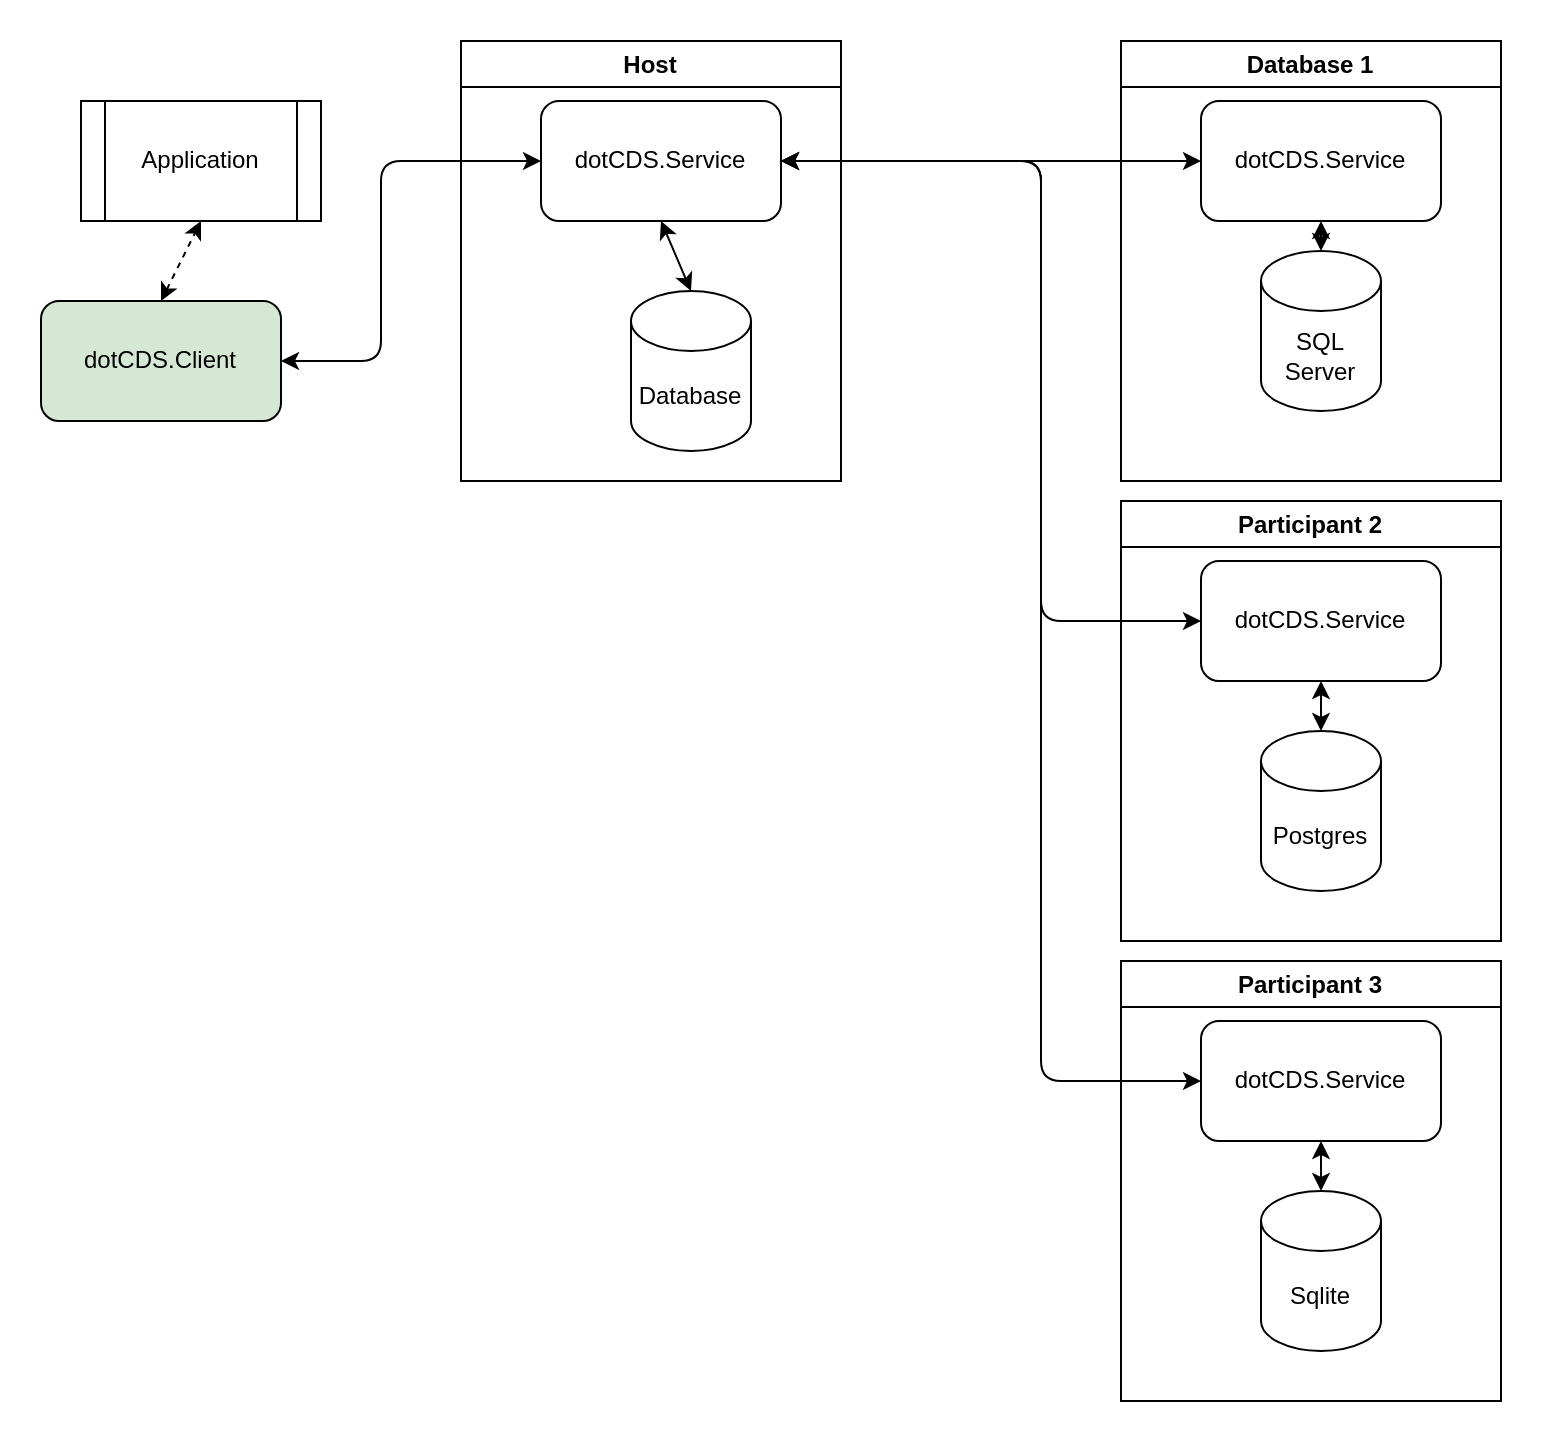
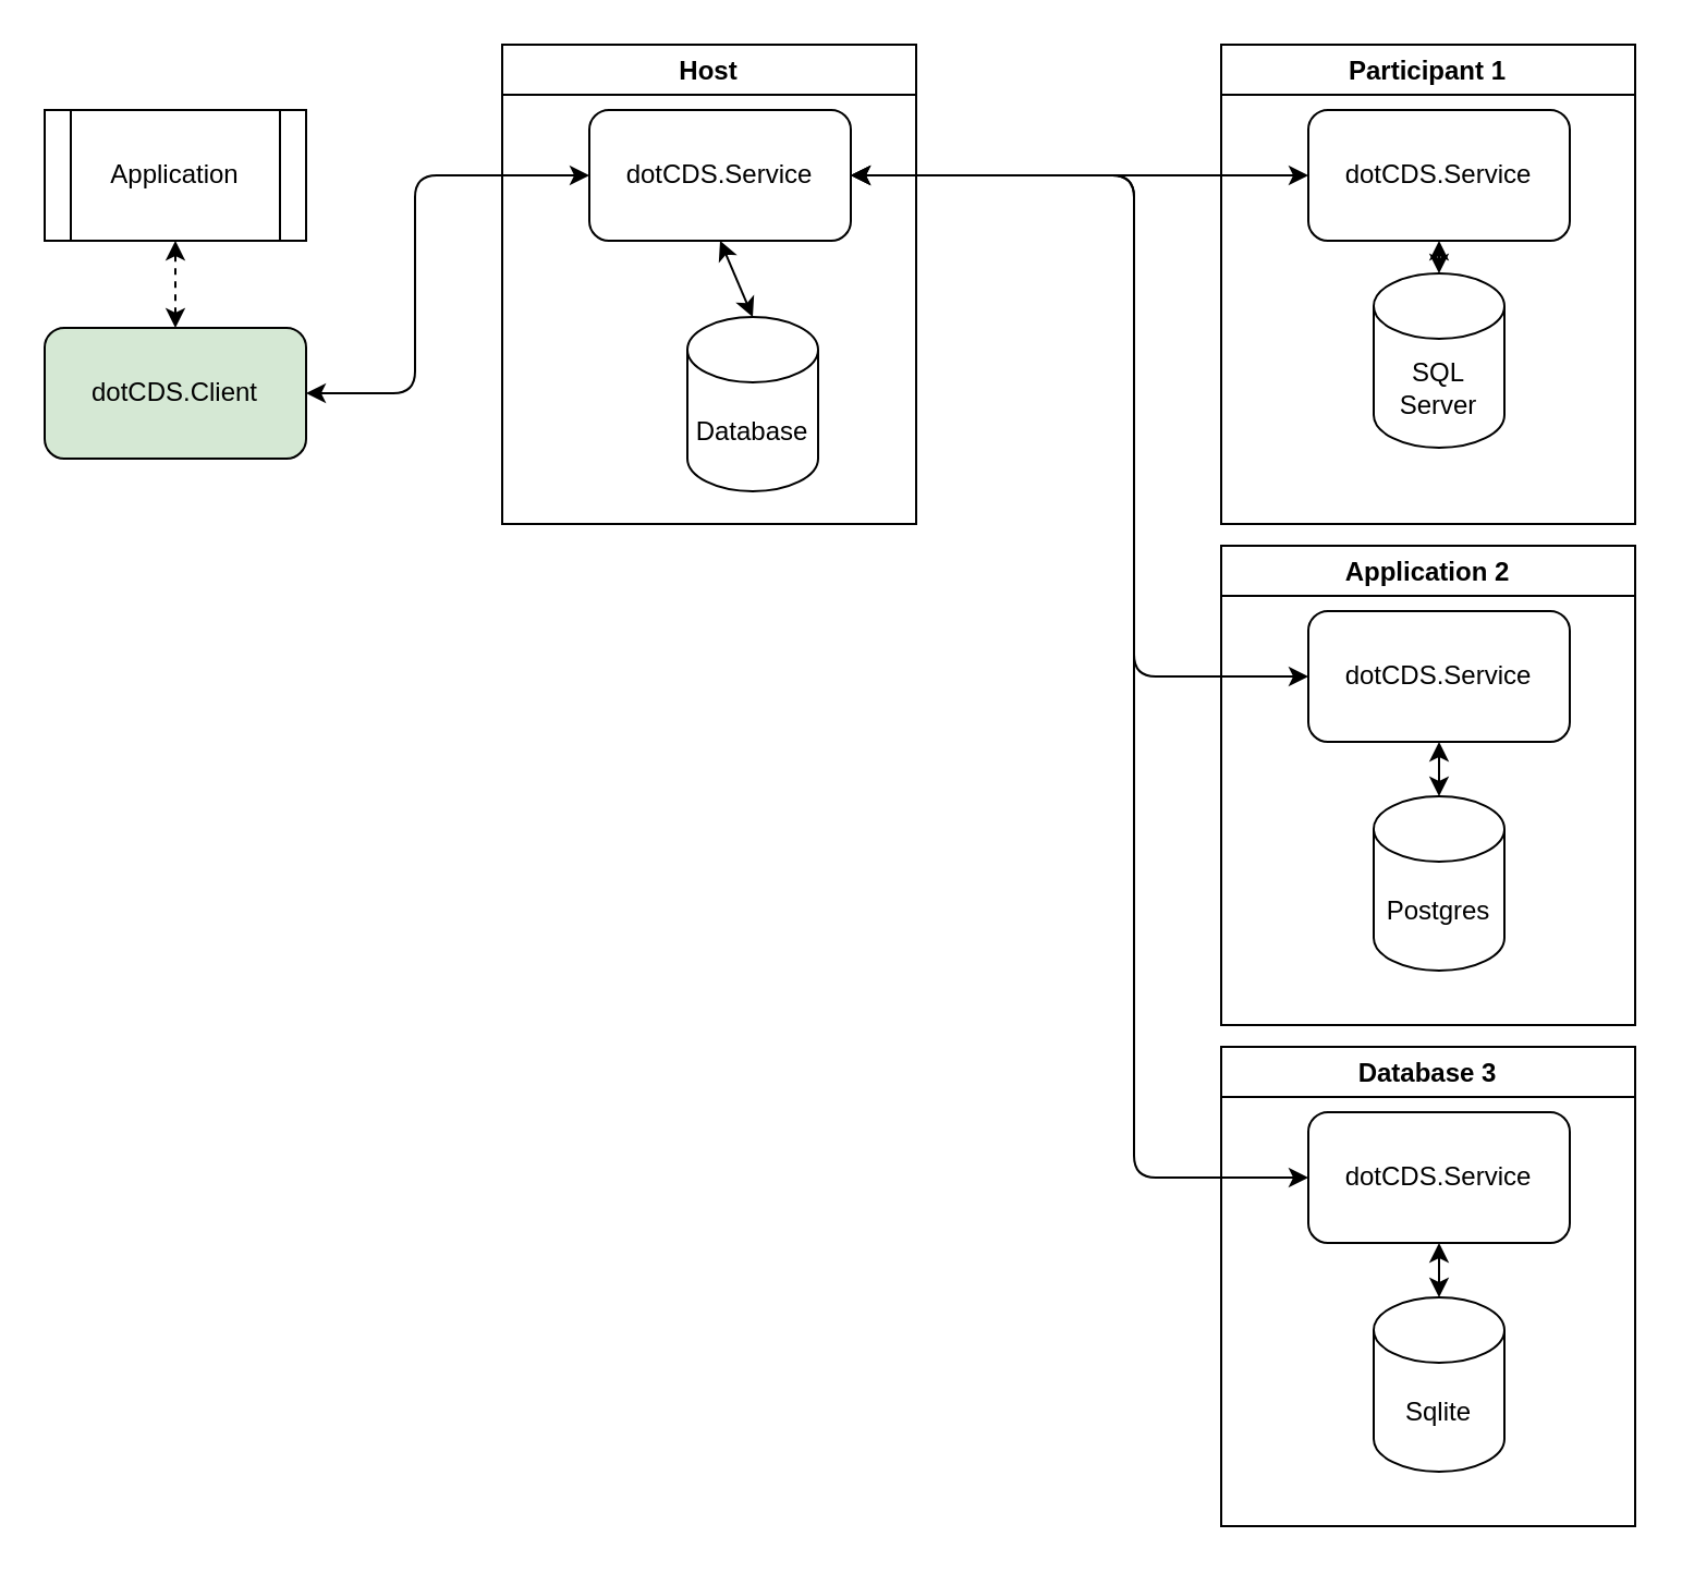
  <mxCell id="0" />
  <mxCell id="1" parent="0" />
- <mxCell id="2" value="Database 1" style="swimlane;" vertex="1" parent="1"><mxGeometry x="560" y="20" width="190" height="220" as="geometry" /></mxCell>
+ <mxCell id="2" value="Participant 1" style="swimlane;" vertex="1" parent="1"><mxGeometry x="560" y="20" width="190" height="220" as="geometry" /></mxCell>
  <mxCell id="3" value="" style="group" vertex="1" connectable="0" parent="2"><mxGeometry x="40" y="30" width="120" height="180" as="geometry" /></mxCell>
  <mxCell id="4" value="dotCDS.Service" style="rounded=1;whiteSpace=wrap;html=1;" vertex="1" parent="3"><mxGeometry width="120" height="60" as="geometry" /></mxCell>
  <mxCell id="5" value="SQL Server" style="shape=cylinder3;whiteSpace=wrap;html=1;boundedLbl=1;backgroundOutline=1;size=15;" vertex="1" parent="3"><mxGeometry x="30" y="75" width="60" height="80" as="geometry" /></mxCell>
  <mxCell id="6" value="" style="endArrow=classic;startArrow=classic;html=1;entryX=0.5;entryY=1;entryDx=0;entryDy=0;exitX=0.5;exitY=0;exitDx=0;exitDy=0;exitPerimeter=0;" edge="1" parent="3" source="5" target="4"><mxGeometry width="50" height="50" relative="1" as="geometry"><mxPoint x="-30" y="120" as="sourcePoint" /><mxPoint x="20" y="70" as="targetPoint" /></mxGeometry></mxCell>
- <mxCell id="7" value="Participant 2" style="swimlane;" vertex="1" parent="1"><mxGeometry x="560" y="250" width="190" height="220" as="geometry" /></mxCell>
+ <mxCell id="7" value="Application 2" style="swimlane;" vertex="1" parent="1"><mxGeometry x="560" y="250" width="190" height="220" as="geometry" /></mxCell>
  <mxCell id="8" value="" style="group" vertex="1" connectable="0" parent="7"><mxGeometry x="40" y="30" width="120" height="180" as="geometry" /></mxCell>
  <mxCell id="9" value="dotCDS.Service" style="rounded=1;whiteSpace=wrap;html=1;" vertex="1" parent="8"><mxGeometry width="120" height="60" as="geometry" /></mxCell>
  <mxCell id="10" value="Postgres" style="shape=cylinder3;whiteSpace=wrap;html=1;boundedLbl=1;backgroundOutline=1;size=15;" vertex="1" parent="8"><mxGeometry x="30" y="85" width="60" height="80" as="geometry" /></mxCell>
  <mxCell id="11" value="" style="endArrow=classic;startArrow=classic;html=1;entryX=0.5;entryY=1;entryDx=0;entryDy=0;exitX=0.5;exitY=0;exitDx=0;exitDy=0;exitPerimeter=0;" edge="1" parent="8" source="10" target="9"><mxGeometry width="50" height="50" relative="1" as="geometry"><mxPoint x="-30" y="120" as="sourcePoint" /><mxPoint x="20" y="70" as="targetPoint" /></mxGeometry></mxCell>
  <mxCell id="12" value="Host" style="swimlane;" vertex="1" parent="1"><mxGeometry x="230" y="20" width="190" height="220" as="geometry" /></mxCell>
  <mxCell id="13" value="" style="group" vertex="1" connectable="0" parent="12"><mxGeometry x="40" y="30" width="120" height="180" as="geometry" /></mxCell>
  <mxCell id="14" value="dotCDS.Service" style="rounded=1;whiteSpace=wrap;html=1;" vertex="1" parent="13"><mxGeometry width="120" height="60" as="geometry" /></mxCell>
  <mxCell id="15" value="Database" style="shape=cylinder3;whiteSpace=wrap;html=1;boundedLbl=1;backgroundOutline=1;size=15;" vertex="1" parent="13"><mxGeometry x="45" y="95" width="60" height="80" as="geometry" /></mxCell>
  <mxCell id="16" value="" style="endArrow=classic;startArrow=classic;html=1;entryX=0.5;entryY=1;entryDx=0;entryDy=0;exitX=0.5;exitY=0;exitDx=0;exitDy=0;exitPerimeter=0;" edge="1" parent="13" source="15" target="14"><mxGeometry width="50" height="50" relative="1" as="geometry"><mxPoint x="-30" y="120" as="sourcePoint" /><mxPoint x="20" y="70" as="targetPoint" /></mxGeometry></mxCell>
- <mxCell id="17" value="Participant 3" style="swimlane;" vertex="1" parent="1"><mxGeometry x="560" y="480" width="190" height="220" as="geometry" /></mxCell>
+ <mxCell id="17" value="Database 3" style="swimlane;" vertex="1" parent="1"><mxGeometry x="560" y="480" width="190" height="220" as="geometry" /></mxCell>
  <mxCell id="18" value="" style="group" vertex="1" connectable="0" parent="17"><mxGeometry x="40" y="30" width="120" height="180" as="geometry" /></mxCell>
  <mxCell id="19" value="dotCDS.Service" style="rounded=1;whiteSpace=wrap;html=1;" vertex="1" parent="18"><mxGeometry width="120" height="60" as="geometry" /></mxCell>
  <mxCell id="20" value="Sqlite" style="shape=cylinder3;whiteSpace=wrap;html=1;boundedLbl=1;backgroundOutline=1;size=15;" vertex="1" parent="18"><mxGeometry x="30" y="85" width="60" height="80" as="geometry" /></mxCell>
  <mxCell id="21" value="" style="endArrow=classic;startArrow=classic;html=1;entryX=0.5;entryY=1;entryDx=0;entryDy=0;exitX=0.5;exitY=0;exitDx=0;exitDy=0;exitPerimeter=0;" edge="1" parent="18" source="20" target="19"><mxGeometry width="50" height="50" relative="1" as="geometry"><mxPoint x="-30" y="120" as="sourcePoint" /><mxPoint x="20" y="70" as="targetPoint" /></mxGeometry></mxCell>
  <mxCell id="22" value="" style="endArrow=classic;startArrow=classic;html=1;exitX=1;exitY=0.5;exitDx=0;exitDy=0;entryX=0;entryY=0.5;entryDx=0;entryDy=0;" edge="1" parent="1" source="14" target="4"><mxGeometry width="50" height="50" relative="1" as="geometry"><mxPoint x="480" y="110" as="sourcePoint" /><mxPoint x="530" y="60" as="targetPoint" /></mxGeometry></mxCell>
  <mxCell id="23" value="" style="endArrow=classic;startArrow=classic;html=1;exitX=1;exitY=0.5;exitDx=0;exitDy=0;entryX=0;entryY=0.5;entryDx=0;entryDy=0;" edge="1" parent="1" source="14" target="9"><mxGeometry width="50" height="50" relative="1" as="geometry"><mxPoint x="280" y="410" as="sourcePoint" /><mxPoint x="330" y="360" as="targetPoint" /><Array as="points"><mxPoint x="520" y="80" /><mxPoint x="520" y="310" /></Array></mxGeometry></mxCell>
  <mxCell id="24" value="" style="endArrow=classic;startArrow=classic;html=1;exitX=1;exitY=0.5;exitDx=0;exitDy=0;entryX=0;entryY=0.5;entryDx=0;entryDy=0;" edge="1" parent="1" source="14" target="19"><mxGeometry width="50" height="50" relative="1" as="geometry"><mxPoint x="330" y="410" as="sourcePoint" /><mxPoint x="380" y="360" as="targetPoint" /><Array as="points"><mxPoint x="520" y="80" /><mxPoint x="520" y="540" /></Array></mxGeometry></mxCell>
- <mxCell id="25" value="Application" style="shape=process;whiteSpace=wrap;html=1;backgroundOutline=1;" vertex="1" parent="1"><mxGeometry x="40" y="50" width="120" height="60" as="geometry" /></mxCell>
+ <mxCell id="25" value="Application" style="shape=process;whiteSpace=wrap;html=1;backgroundOutline=1;" vertex="1" parent="1"><mxGeometry x="20" y="50" width="120" height="60" as="geometry" /></mxCell>
  <mxCell id="26" value="dotCDS.Client" style="rounded=1;whiteSpace=wrap;html=1;fillColor=#d5e8d4;" vertex="1" parent="1"><mxGeometry x="20" y="150" width="120" height="60" as="geometry" /></mxCell>
  <mxCell id="27" value="" style="endArrow=classic;startArrow=classic;html=1;entryX=0.5;entryY=1;entryDx=0;entryDy=0;exitX=0.5;exitY=0;exitDx=0;exitDy=0;dashed=1;" edge="1" parent="1" source="26" target="25"><mxGeometry width="50" height="50" relative="1" as="geometry"><mxPoint x="80" y="160" as="sourcePoint" /><mxPoint x="180" y="270" as="targetPoint" /></mxGeometry></mxCell>
  <mxCell id="28" value="" style="endArrow=classic;startArrow=classic;html=1;exitX=1;exitY=0.5;exitDx=0;exitDy=0;entryX=0;entryY=0.5;entryDx=0;entryDy=0;" edge="1" parent="1" source="26" target="14"><mxGeometry width="50" height="50" relative="1" as="geometry"><mxPoint x="190" y="340" as="sourcePoint" /><mxPoint x="240" y="290" as="targetPoint" /><Array as="points"><mxPoint x="190" y="180" /><mxPoint x="190" y="80" /></Array></mxGeometry></mxCell>
